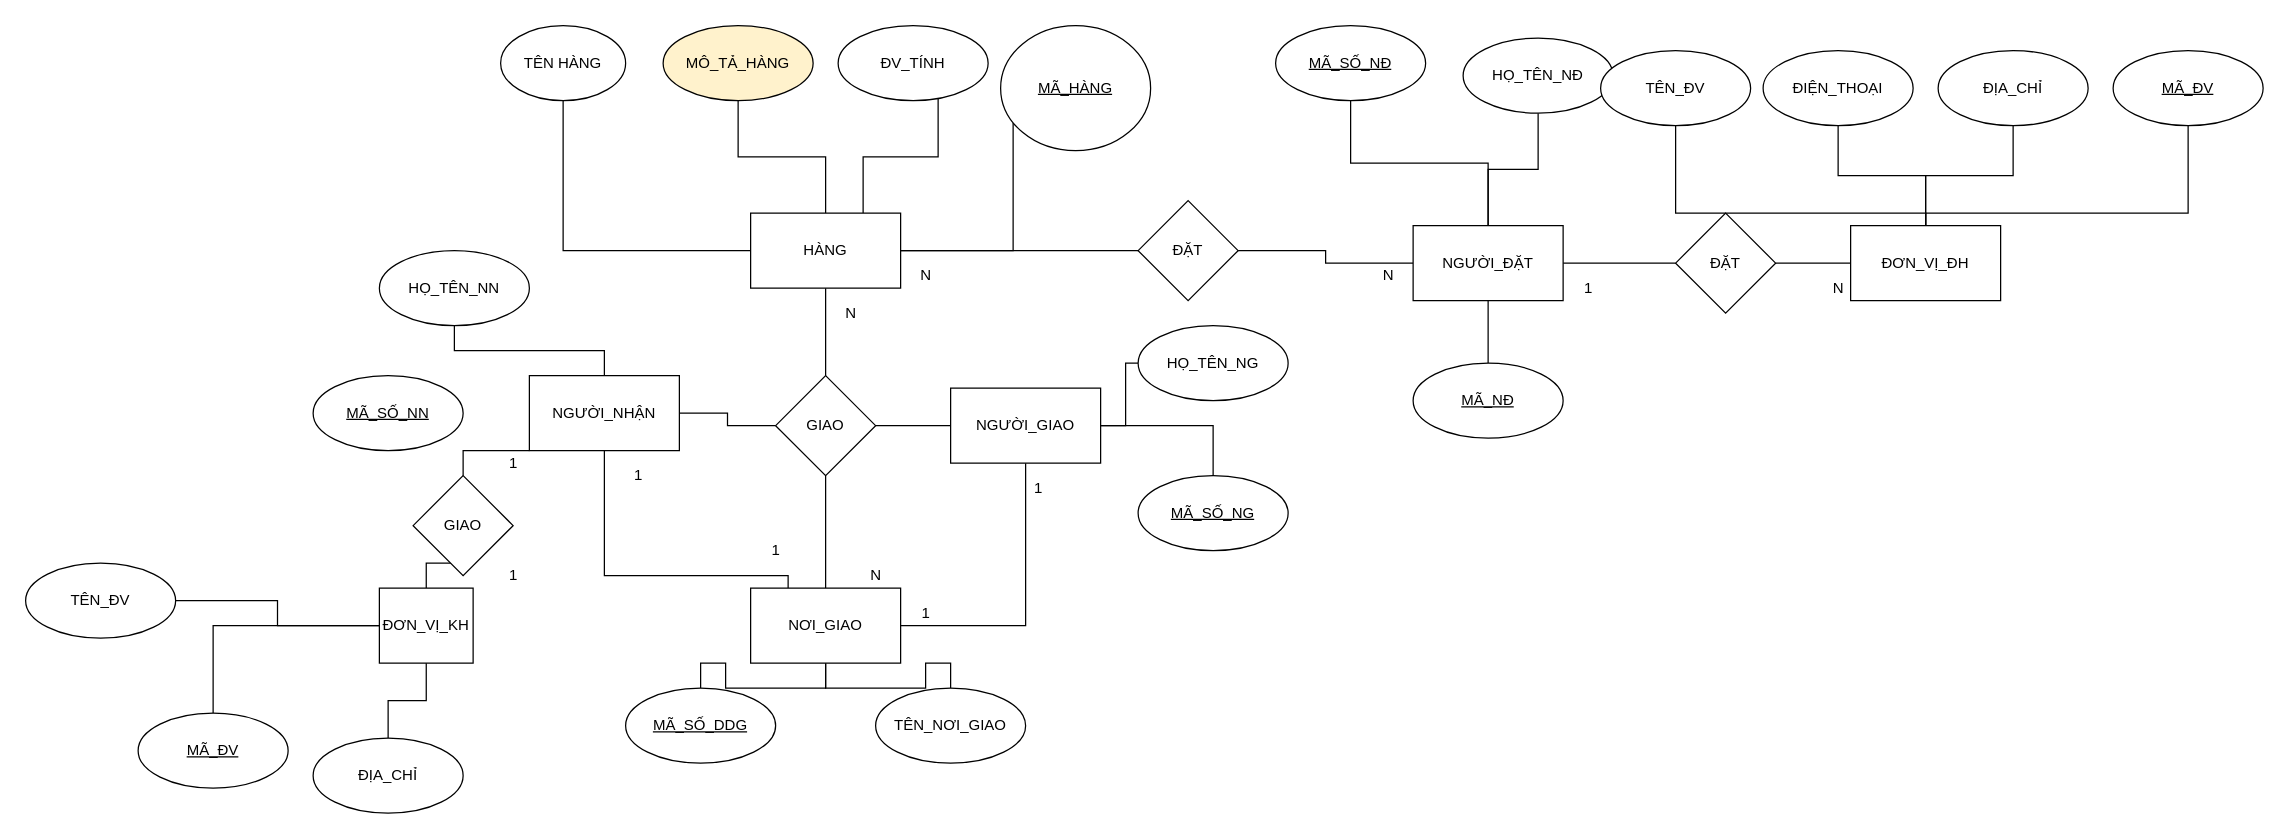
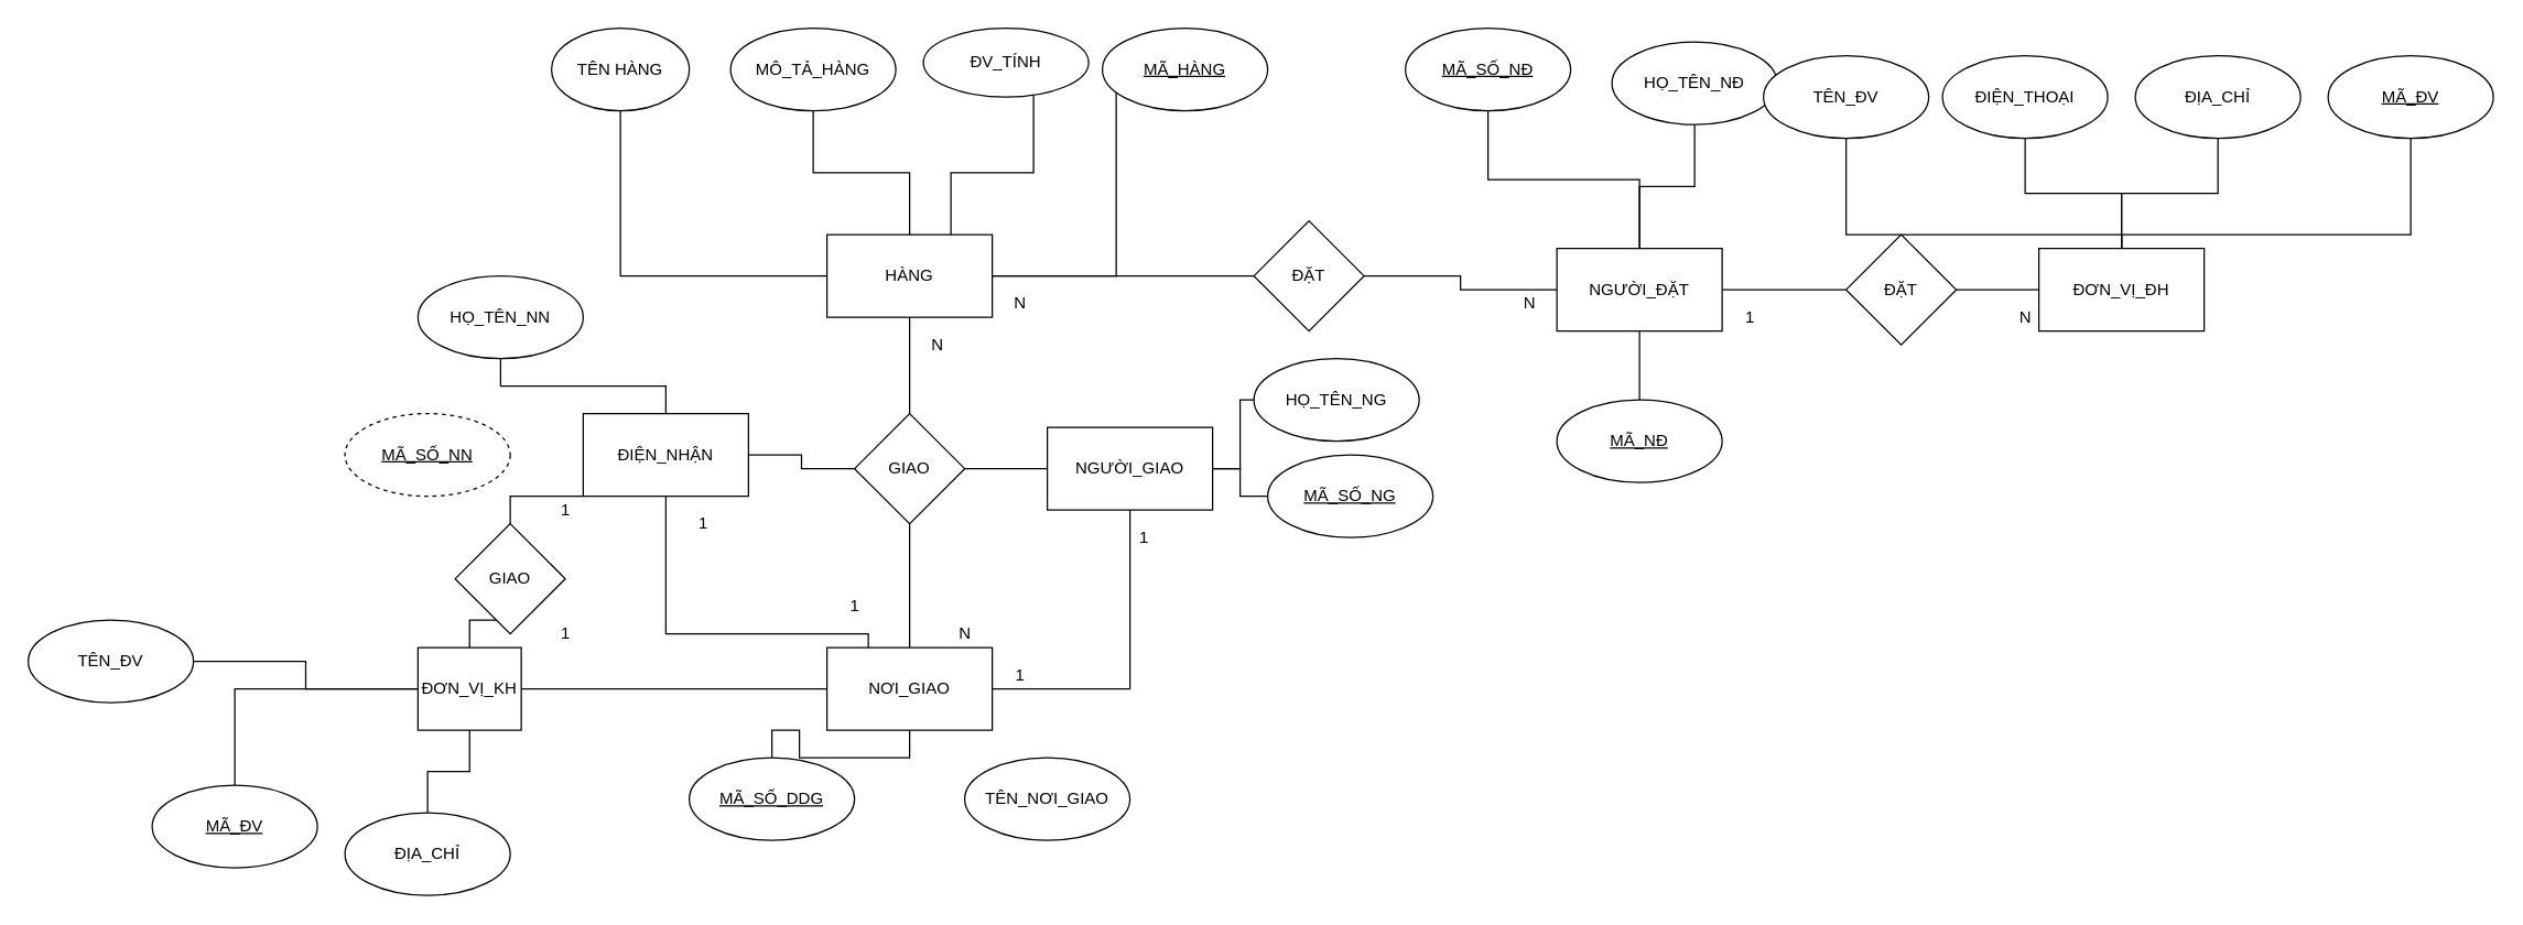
  <mxCell id="0" />
  <mxCell id="1" parent="0" />
  <mxCell id="2" value="" style="edgeStyle=orthogonalEdgeStyle;rounded=0;orthogonalLoop=1;jettySize=auto;html=1;endArrow=none;endFill=0;" edge="1" parent="1" source="5" target="6"><mxGeometry relative="1" as="geometry" /></mxCell>
  <mxCell id="3" value="" style="edgeStyle=orthogonalEdgeStyle;rounded=0;orthogonalLoop=1;jettySize=auto;html=1;endArrow=none;endFill=0;" edge="1" parent="1" source="5" target="7"><mxGeometry relative="1" as="geometry" /></mxCell>
  <mxCell id="4" value="" style="edgeStyle=orthogonalEdgeStyle;rounded=0;orthogonalLoop=1;jettySize=auto;html=1;endArrow=none;endFill=0;" edge="1" parent="1" source="5" target="63"><mxGeometry relative="1" as="geometry" /></mxCell>
  <mxCell id="5" value="ĐƠN_VỊ_KH" style="rounded=0;whiteSpace=wrap;html=1;" vertex="1" parent="1"><mxGeometry x="303" y="470" width="75" height="60" as="geometry" /></mxCell>
  <mxCell id="6" value="&lt;u&gt;MÃ_ĐV&lt;/u&gt;" style="ellipse;whiteSpace=wrap;html=1;rounded=0;" vertex="1" parent="1"><mxGeometry x="110" y="570" width="120" height="60" as="geometry" /></mxCell>
  <mxCell id="7" value="TÊN_ĐV" style="ellipse;whiteSpace=wrap;html=1;rounded=0;" vertex="1" parent="1"><mxGeometry x="20" y="450" width="120" height="60" as="geometry" /></mxCell>
  <mxCell id="8" value="" style="edgeStyle=orthogonalEdgeStyle;rounded=0;orthogonalLoop=1;jettySize=auto;html=1;endArrow=none;endFill=0;" edge="1" parent="1" source="9" target="5"><mxGeometry relative="1" as="geometry" /></mxCell>
  <mxCell id="9" value="ĐỊA_CHỈ" style="ellipse;whiteSpace=wrap;html=1;rounded=0;" vertex="1" parent="1"><mxGeometry x="250" y="590" width="120" height="60" as="geometry" /></mxCell>
  <mxCell id="10" value="" style="edgeStyle=orthogonalEdgeStyle;rounded=0;orthogonalLoop=1;jettySize=auto;html=1;endArrow=none;endFill=0;" edge="1" parent="1" source="15" target="16"><mxGeometry relative="1" as="geometry" /></mxCell>
  <mxCell id="11" value="" style="edgeStyle=orthogonalEdgeStyle;rounded=0;orthogonalLoop=1;jettySize=auto;html=1;endArrow=none;endFill=0;" edge="1" parent="1" source="15" target="17"><mxGeometry relative="1" as="geometry"><Array as="points"><mxPoint x="690" y="125" /><mxPoint x="750" y="125" /></Array></mxGeometry></mxCell>
  <mxCell id="12" value="" style="edgeStyle=orthogonalEdgeStyle;rounded=0;orthogonalLoop=1;jettySize=auto;html=1;endArrow=none;endFill=0;" edge="1" parent="1" source="15" target="18"><mxGeometry relative="1" as="geometry" /></mxCell>
  <mxCell id="13" value="" style="edgeStyle=orthogonalEdgeStyle;rounded=0;orthogonalLoop=1;jettySize=auto;html=1;endArrow=none;endFill=0;" edge="1" parent="1" source="15" target="51"><mxGeometry relative="1" as="geometry"><Array as="points"><mxPoint x="810" y="200" /></Array></mxGeometry></mxCell>
  <mxCell id="14" value="" style="edgeStyle=orthogonalEdgeStyle;rounded=0;orthogonalLoop=1;jettySize=auto;html=1;endArrow=none;endFill=0;" edge="1" parent="1" source="15" target="60"><mxGeometry relative="1" as="geometry" /></mxCell>
  <mxCell id="15" value="HÀNG" style="rounded=0;whiteSpace=wrap;html=1;" vertex="1" parent="1"><mxGeometry x="600" y="170" width="120" height="60" as="geometry" /></mxCell>
  <mxCell id="16" value="TÊN HÀNG" style="ellipse;whiteSpace=wrap;html=1;rounded=0;" vertex="1" parent="1"><mxGeometry x="400" y="20" width="100" height="60" as="geometry" /></mxCell>
- <mxCell id="17" value="ĐV_TÍNH" style="ellipse;whiteSpace=wrap;html=1;rounded=0;" vertex="1" parent="1"><mxGeometry x="670" y="20" width="120" height="60" as="geometry" /></mxCell>
- <mxCell id="18" value="MÔ_TẢ_HÀNG" style="ellipse;whiteSpace=wrap;html=1;rounded=0;fillColor=#fff2cc;" vertex="1" parent="1"><mxGeometry x="530" y="20" width="120" height="60" as="geometry" /></mxCell>
+ <mxCell id="17" value="ĐV_TÍNH" style="ellipse;whiteSpace=wrap;html=1;rounded=0;" vertex="1" parent="1"><mxGeometry x="670" y="20" width="120" height="50" as="geometry" /></mxCell>
+ <mxCell id="18" value="MÔ_TẢ_HÀNG" style="ellipse;whiteSpace=wrap;html=1;rounded=0;" vertex="1" parent="1"><mxGeometry x="530" y="20" width="120" height="60" as="geometry" /></mxCell>
  <mxCell id="19" value="" style="edgeStyle=orthogonalEdgeStyle;rounded=0;orthogonalLoop=1;jettySize=auto;html=1;endArrow=none;endFill=0;" edge="1" parent="1" source="23" target="26"><mxGeometry relative="1" as="geometry" /></mxCell>
  <mxCell id="20" value="" style="edgeStyle=orthogonalEdgeStyle;rounded=0;orthogonalLoop=1;jettySize=auto;html=1;endArrow=none;endFill=0;" edge="1" parent="1" source="23" target="54"><mxGeometry relative="1" as="geometry" /></mxCell>
  <mxCell id="21" value="" style="edgeStyle=orthogonalEdgeStyle;rounded=0;orthogonalLoop=1;jettySize=auto;html=1;endArrow=none;endFill=0;" edge="1" parent="1" source="23" target="56"><mxGeometry relative="1" as="geometry" /></mxCell>
  <mxCell id="22" value="" style="edgeStyle=orthogonalEdgeStyle;rounded=0;orthogonalLoop=1;jettySize=auto;html=1;endArrow=none;endFill=0;" edge="1" parent="1" source="23" target="58"><mxGeometry relative="1" as="geometry" /></mxCell>
  <mxCell id="23" value="NGƯỜI_ĐẶT" style="rounded=0;whiteSpace=wrap;html=1;" vertex="1" parent="1"><mxGeometry x="1130" y="180" width="120" height="60" as="geometry" /></mxCell>
  <mxCell id="24" value="" style="edgeStyle=orthogonalEdgeStyle;rounded=0;orthogonalLoop=1;jettySize=auto;html=1;endArrow=none;endFill=0;" edge="1" parent="1" source="25" target="23"><mxGeometry relative="1" as="geometry" /></mxCell>
  <mxCell id="25" value="&lt;u&gt;MÃ_SỐ_NĐ&lt;/u&gt;" style="ellipse;whiteSpace=wrap;html=1;rounded=0;" vertex="1" parent="1"><mxGeometry x="1020" y="20" width="120" height="60" as="geometry" /></mxCell>
  <mxCell id="26" value="HỌ_TÊN_NĐ" style="ellipse;whiteSpace=wrap;html=1;rounded=0;" vertex="1" parent="1"><mxGeometry x="1170" y="30" width="120" height="60" as="geometry" /></mxCell>
  <mxCell id="27" value="" style="edgeStyle=orthogonalEdgeStyle;rounded=0;orthogonalLoop=1;jettySize=auto;html=1;endArrow=none;endFill=0;" edge="1" parent="1" source="32" target="33"><mxGeometry relative="1" as="geometry" /></mxCell>
- <mxCell id="28" value="" style="edgeStyle=orthogonalEdgeStyle;rounded=0;orthogonalLoop=1;jettySize=auto;html=1;endArrow=none;endFill=0;" edge="1" parent="1" source="32" target="34"><mxGeometry relative="1" as="geometry" /></mxCell>
+ <mxCell id="28" value="" style="edgeStyle=orthogonalEdgeStyle;rounded=0;orthogonalLoop=1;jettySize=auto;html=1;endArrow=none;endFill=0;" edge="1" parent="1" source="32" target="5"><mxGeometry relative="1" as="geometry" /></mxCell>
  <mxCell id="29" value="" style="edgeStyle=orthogonalEdgeStyle;rounded=0;orthogonalLoop=1;jettySize=auto;html=1;endArrow=none;endFill=0;" edge="1" parent="1" source="32" target="53"><mxGeometry relative="1" as="geometry"><Array as="points"><mxPoint x="630" y="460" /><mxPoint x="483" y="460" /></Array></mxGeometry></mxCell>
  <mxCell id="30" value="" style="edgeStyle=orthogonalEdgeStyle;rounded=0;orthogonalLoop=1;jettySize=auto;html=1;endArrow=none;endFill=0;" edge="1" parent="1" source="32" target="39"><mxGeometry relative="1" as="geometry" /></mxCell>
  <mxCell id="31" value="" style="edgeStyle=orthogonalEdgeStyle;rounded=0;orthogonalLoop=1;jettySize=auto;html=1;endArrow=none;endFill=0;" edge="1" parent="1" source="32" target="60"><mxGeometry relative="1" as="geometry" /></mxCell>
  <mxCell id="32" value="NƠI_GIAO" style="rounded=0;whiteSpace=wrap;html=1;" vertex="1" parent="1"><mxGeometry x="600" y="470" width="120" height="60" as="geometry" /></mxCell>
  <mxCell id="33" value="&lt;u&gt;MÃ_SỐ_DDG&lt;/u&gt;" style="ellipse;whiteSpace=wrap;html=1;rounded=0;" vertex="1" parent="1"><mxGeometry x="500" y="550" width="120" height="60" as="geometry" /></mxCell>
  <mxCell id="34" value="TÊN_NƠI_GIAO" style="ellipse;whiteSpace=wrap;html=1;rounded=0;" vertex="1" parent="1"><mxGeometry x="700" y="550" width="120" height="60" as="geometry" /></mxCell>
- <mxCell id="35" value="&lt;u&gt;MÃ_SỐ_NN&lt;/u&gt;" style="ellipse;whiteSpace=wrap;html=1;rounded=0;" vertex="1" parent="1"><mxGeometry x="250" y="300" width="120" height="60" as="geometry" /></mxCell>
+ <mxCell id="35" value="&lt;u&gt;MÃ_SỐ_NN&lt;/u&gt;" style="ellipse;whiteSpace=wrap;html=1;rounded=0;dashed=1;" vertex="1" parent="1"><mxGeometry x="250" y="300" width="120" height="60" as="geometry" /></mxCell>
  <mxCell id="36" value="" style="edgeStyle=orthogonalEdgeStyle;rounded=0;orthogonalLoop=1;jettySize=auto;html=1;endArrow=none;endFill=0;" edge="1" parent="1" source="39" target="40"><mxGeometry relative="1" as="geometry" /></mxCell>
  <mxCell id="37" value="" style="edgeStyle=orthogonalEdgeStyle;rounded=0;orthogonalLoop=1;jettySize=auto;html=1;endArrow=none;endFill=0;" edge="1" parent="1" source="39" target="41"><mxGeometry relative="1" as="geometry" /></mxCell>
  <mxCell id="38" value="" style="edgeStyle=orthogonalEdgeStyle;rounded=0;orthogonalLoop=1;jettySize=auto;html=1;endArrow=none;endFill=0;" edge="1" parent="1" source="39" target="60"><mxGeometry relative="1" as="geometry" /></mxCell>
  <mxCell id="39" value="NGƯỜI_GIAO" style="rounded=0;whiteSpace=wrap;html=1;" vertex="1" parent="1"><mxGeometry x="760" y="310" width="120" height="60" as="geometry" /></mxCell>
- <mxCell id="40" value="&lt;u&gt;MÃ_SỐ_NG&lt;/u&gt;" style="ellipse;whiteSpace=wrap;html=1;rounded=0;" vertex="1" parent="1"><mxGeometry x="910" y="380" width="120" height="60" as="geometry" /></mxCell>
+ <mxCell id="40" value="&lt;u&gt;MÃ_SỐ_NG&lt;/u&gt;" style="ellipse;whiteSpace=wrap;html=1;rounded=0;" vertex="1" parent="1"><mxGeometry x="920" y="330" width="120" height="60" as="geometry" /></mxCell>
  <mxCell id="41" value="HỌ_TÊN_NG" style="ellipse;whiteSpace=wrap;html=1;rounded=0;" vertex="1" parent="1"><mxGeometry x="910" y="260" width="120" height="60" as="geometry" /></mxCell>
  <mxCell id="42" value="" style="edgeStyle=orthogonalEdgeStyle;rounded=0;orthogonalLoop=1;jettySize=auto;html=1;endArrow=none;endFill=0;" edge="1" parent="1" source="46" target="47"><mxGeometry relative="1" as="geometry"><Array as="points"><mxPoint x="1540" y="170" /><mxPoint x="1750" y="170" /></Array></mxGeometry></mxCell>
  <mxCell id="43" value="" style="edgeStyle=orthogonalEdgeStyle;rounded=0;orthogonalLoop=1;jettySize=auto;html=1;endArrow=none;endFill=0;" edge="1" parent="1" source="46" target="48"><mxGeometry relative="1" as="geometry"><Array as="points"><mxPoint x="1540" y="170" /><mxPoint x="1340" y="170" /></Array></mxGeometry></mxCell>
  <mxCell id="44" value="" style="edgeStyle=orthogonalEdgeStyle;rounded=0;orthogonalLoop=1;jettySize=auto;html=1;endArrow=none;endFill=0;" edge="1" parent="1" source="46" target="49"><mxGeometry relative="1" as="geometry" /></mxCell>
  <mxCell id="45" value="" style="edgeStyle=orthogonalEdgeStyle;rounded=0;orthogonalLoop=1;jettySize=auto;html=1;endArrow=none;endFill=0;" edge="1" parent="1" source="46" target="50"><mxGeometry relative="1" as="geometry" /></mxCell>
  <mxCell id="46" value="ĐƠN_VỊ_ĐH" style="rounded=0;whiteSpace=wrap;html=1;" vertex="1" parent="1"><mxGeometry x="1480" y="180" width="120" height="60" as="geometry" /></mxCell>
  <mxCell id="47" value="&lt;u&gt;MÃ_ĐV&lt;/u&gt;" style="ellipse;whiteSpace=wrap;html=1;rounded=0;" vertex="1" parent="1"><mxGeometry x="1690" y="40" width="120" height="60" as="geometry" /></mxCell>
  <mxCell id="48" value="TÊN_ĐV" style="ellipse;whiteSpace=wrap;html=1;rounded=0;" vertex="1" parent="1"><mxGeometry x="1280" y="40" width="120" height="60" as="geometry" /></mxCell>
  <mxCell id="49" value="ĐỊA_CHỈ" style="ellipse;whiteSpace=wrap;html=1;rounded=0;" vertex="1" parent="1"><mxGeometry x="1550" y="40" width="120" height="60" as="geometry" /></mxCell>
  <mxCell id="50" value="ĐIỆN_THOẠI" style="ellipse;whiteSpace=wrap;html=1;rounded=0;" vertex="1" parent="1"><mxGeometry x="1410" y="40" width="120" height="60" as="geometry" /></mxCell>
- <mxCell id="51" value="&lt;u&gt;MÃ_HÀNG&lt;/u&gt;" style="ellipse;whiteSpace=wrap;html=1;rounded=0;" vertex="1" parent="1"><mxGeometry x="800" y="20" width="120" height="100" as="geometry" /></mxCell>
+ <mxCell id="51" value="&lt;u&gt;MÃ_HÀNG&lt;/u&gt;" style="ellipse;whiteSpace=wrap;html=1;rounded=0;" vertex="1" parent="1"><mxGeometry x="800" y="20" width="120" height="60" as="geometry" /></mxCell>
  <mxCell id="52" value="" style="edgeStyle=orthogonalEdgeStyle;rounded=0;orthogonalLoop=1;jettySize=auto;html=1;endArrow=none;endFill=0;" edge="1" parent="1" source="53" target="61"><mxGeometry relative="1" as="geometry" /></mxCell>
- <mxCell id="53" value="NGƯỜI_NHẬN" style="rounded=0;whiteSpace=wrap;html=1;" vertex="1" parent="1"><mxGeometry x="423" y="300" width="120" height="60" as="geometry" /></mxCell>
+ <mxCell id="53" value="ĐIỆN_NHẬN" style="rounded=0;whiteSpace=wrap;html=1;" vertex="1" parent="1"><mxGeometry x="423" y="300" width="120" height="60" as="geometry" /></mxCell>
  <mxCell id="54" value="&lt;u&gt;MÃ_NĐ&lt;/u&gt;" style="ellipse;whiteSpace=wrap;html=1;rounded=0;" vertex="1" parent="1"><mxGeometry x="1130" y="290" width="120" height="60" as="geometry" /></mxCell>
  <mxCell id="55" value="" style="edgeStyle=orthogonalEdgeStyle;rounded=0;orthogonalLoop=1;jettySize=auto;html=1;endArrow=none;endFill=0;" edge="1" parent="1" source="56" target="46"><mxGeometry relative="1" as="geometry" /></mxCell>
  <mxCell id="56" value="ĐẶT" style="rhombus;whiteSpace=wrap;html=1;rounded=0;" vertex="1" parent="1"><mxGeometry x="1340" y="170" width="80" height="80" as="geometry" /></mxCell>
  <mxCell id="57" value="" style="edgeStyle=orthogonalEdgeStyle;rounded=0;orthogonalLoop=1;jettySize=auto;html=1;endArrow=none;endFill=0;" edge="1" parent="1" source="58" target="15"><mxGeometry relative="1" as="geometry" /></mxCell>
  <mxCell id="58" value="ĐẶT" style="rhombus;whiteSpace=wrap;html=1;rounded=0;" vertex="1" parent="1"><mxGeometry x="910" y="160" width="80" height="80" as="geometry" /></mxCell>
  <mxCell id="59" value="" style="edgeStyle=orthogonalEdgeStyle;rounded=0;orthogonalLoop=1;jettySize=auto;html=1;endArrow=none;endFill=0;" edge="1" parent="1" source="60" target="53"><mxGeometry relative="1" as="geometry" /></mxCell>
  <mxCell id="60" value="GIAO" style="rhombus;whiteSpace=wrap;html=1;rounded=0;" vertex="1" parent="1"><mxGeometry x="620" y="300" width="80" height="80" as="geometry" /></mxCell>
  <mxCell id="61" value="HỌ_TÊN_NN" style="ellipse;whiteSpace=wrap;html=1;rounded=0;" vertex="1" parent="1"><mxGeometry x="303" y="200" width="120" height="60" as="geometry" /></mxCell>
  <mxCell id="62" value="" style="edgeStyle=orthogonalEdgeStyle;rounded=0;orthogonalLoop=1;jettySize=auto;html=1;endArrow=none;endFill=0;" edge="1" parent="1" source="63" target="53"><mxGeometry relative="1" as="geometry"><Array as="points"><mxPoint x="370" y="360" /></Array></mxGeometry></mxCell>
  <mxCell id="63" value="GIAO" style="rhombus;whiteSpace=wrap;html=1;rounded=0;" vertex="1" parent="1"><mxGeometry x="330" y="380" width="80" height="80" as="geometry" /></mxCell>
  <mxCell id="64" value="N" style="text;html=1;align=center;verticalAlign=middle;resizable=0;points=[];autosize=1;strokeColor=none;fillColor=none;" vertex="1" parent="1"><mxGeometry x="1460" y="220" width="20" height="20" as="geometry" /></mxCell>
  <mxCell id="65" value="1" style="text;html=1;align=center;verticalAlign=middle;resizable=0;points=[];autosize=1;strokeColor=none;fillColor=none;" vertex="1" parent="1"><mxGeometry x="1260" y="220" width="20" height="20" as="geometry" /></mxCell>
  <mxCell id="66" value="N" style="text;html=1;align=center;verticalAlign=middle;resizable=0;points=[];autosize=1;strokeColor=none;fillColor=none;" vertex="1" parent="1"><mxGeometry x="1100" y="210" width="20" height="20" as="geometry" /></mxCell>
  <mxCell id="67" value="N" style="text;html=1;align=center;verticalAlign=middle;resizable=0;points=[];autosize=1;strokeColor=none;fillColor=none;" vertex="1" parent="1"><mxGeometry x="730" y="210" width="20" height="20" as="geometry" /></mxCell>
  <mxCell id="68" value="N" style="text;html=1;align=center;verticalAlign=middle;resizable=0;points=[];autosize=1;strokeColor=none;fillColor=none;" vertex="1" parent="1"><mxGeometry x="670" y="240" width="20" height="20" as="geometry" /></mxCell>
  <mxCell id="69" value="N" style="text;html=1;align=center;verticalAlign=middle;resizable=0;points=[];autosize=1;strokeColor=none;fillColor=none;" vertex="1" parent="1"><mxGeometry x="690" y="450" width="20" height="20" as="geometry" /></mxCell>
  <mxCell id="70" value="1" style="text;html=1;align=center;verticalAlign=middle;resizable=0;points=[];autosize=1;strokeColor=none;fillColor=none;" vertex="1" parent="1"><mxGeometry x="500" y="370" width="20" height="20" as="geometry" /></mxCell>
  <mxCell id="71" value="1" style="text;html=1;align=center;verticalAlign=middle;resizable=0;points=[];autosize=1;strokeColor=none;fillColor=none;" vertex="1" parent="1"><mxGeometry x="610" y="430" width="20" height="20" as="geometry" /></mxCell>
  <mxCell id="72" value="1" style="text;html=1;align=center;verticalAlign=middle;resizable=0;points=[];autosize=1;strokeColor=none;fillColor=none;" vertex="1" parent="1"><mxGeometry x="820" y="380" width="20" height="20" as="geometry" /></mxCell>
  <mxCell id="73" value="1" style="text;html=1;align=center;verticalAlign=middle;resizable=0;points=[];autosize=1;strokeColor=none;fillColor=none;" vertex="1" parent="1"><mxGeometry x="730" y="480" width="20" height="20" as="geometry" /></mxCell>
  <mxCell id="74" value="1" style="text;html=1;align=center;verticalAlign=middle;resizable=0;points=[];autosize=1;strokeColor=none;fillColor=none;" vertex="1" parent="1"><mxGeometry x="400" y="450" width="20" height="20" as="geometry" /></mxCell>
  <mxCell id="75" value="1" style="text;html=1;align=center;verticalAlign=middle;resizable=0;points=[];autosize=1;strokeColor=none;fillColor=none;" vertex="1" parent="1"><mxGeometry x="400" y="360" width="20" height="20" as="geometry" /></mxCell>
